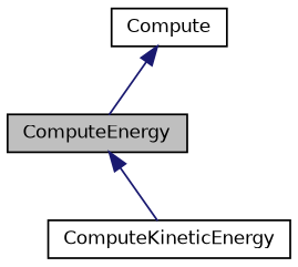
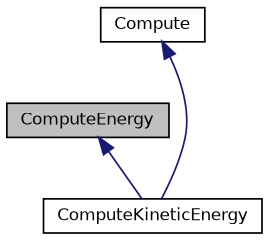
  digraph {
    node [color=black fillcolor=white fontname=Helvetica fontsize=10 shape=record style=filled]
    edge [color=midnightblue dir=back fontname=Helvetica fontsize=10 labelfontname=Helvetica labelfontsize=10 style=solid]
    n1 [fillcolor=grey75 fontcolor=black height=0.2 label=ComputeEnergy width=0.4]
    n2 [height=0.2 label=ComputeKineticEnergy width=0.4]
    n3 [height=0.2 label=Compute width=0.4]
    n1 -> n2
-   n3 -> n1
+   n3 -> n2
  }
